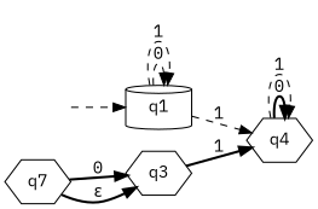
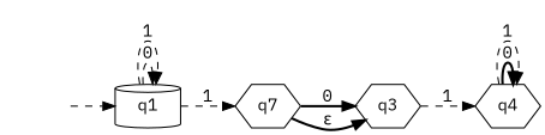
  digraph {
    fontname="IBM Plex Mono"
    rankdir=LR
    node [fontname="IBM Plex Mono" shape=hexagon]
    edge [fontname="IBM Plex Mono" style=dashed]
    "" [shape=plaintext]
    n2 [label=q1 shape=cylinder]
    n3 [label=q7]
    n4 [label=q4]
    n5 [label=q3]
    "" -> n2
    n2 -> n2 [label=0]
    n2 -> n2 [label=1]
-   n2 -> n4 [label=1]
+   n2 -> n3 [label=1]
    n3 -> n5 [label=0 style=bold]
    n3 -> n5 [label="ε" style=bold]
    n4 -> n4 [label=0 style=bold]
    n4 -> n4 [label=1]
-   n5 -> n4 [label=1 style=bold]
+   n5 -> n4 [label=1]
  }
